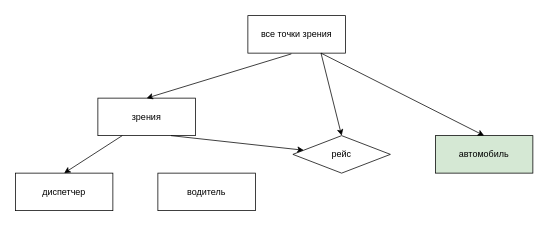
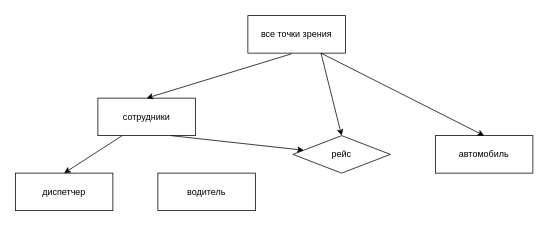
  <mxCell id="0" />
  <mxCell id="1" parent="0" />
  <mxCell id="2" value="все точки зрения" style="rounded=0;whiteSpace=wrap;html=1;" vertex="1" parent="1"><mxGeometry x="330" y="20" width="130" height="50" as="geometry" /></mxCell>
- <mxCell id="3" value="зрения" style="rounded=0;whiteSpace=wrap;html=1;" vertex="1" parent="1"><mxGeometry x="130" y="130" width="130" height="50" as="geometry" /></mxCell>
+ <mxCell id="3" value="сотрудники" style="rounded=0;whiteSpace=wrap;html=1;" vertex="1" parent="1"><mxGeometry x="130" y="130" width="130" height="50" as="geometry" /></mxCell>
  <mxCell id="4" value="водитель" style="rounded=0;whiteSpace=wrap;html=1;" vertex="1" parent="1"><mxGeometry x="210" y="230" width="130" height="50" as="geometry" /></mxCell>
  <mxCell id="5" value="рейс" style="rhombus;whiteSpace=wrap;html=1;" vertex="1" parent="1"><mxGeometry x="390" y="180" width="130" height="50" as="geometry" /></mxCell>
- <mxCell id="6" value="автомобиль" style="rounded=0;whiteSpace=wrap;html=1;fillColor=#d5e8d4;" vertex="1" parent="1"><mxGeometry x="580" y="180" width="130" height="50" as="geometry" /></mxCell>
+ <mxCell id="6" value="автомобиль" style="rounded=0;whiteSpace=wrap;html=1;" vertex="1" parent="1"><mxGeometry x="580" y="180" width="130" height="50" as="geometry" /></mxCell>
  <mxCell id="7" value="диспетчер" style="rounded=0;whiteSpace=wrap;html=1;" vertex="1" parent="1"><mxGeometry x="20" y="230" width="130" height="50" as="geometry" /></mxCell>
  <mxCell id="8" value="" style="endArrow=classic;html=1;rounded=0;entryX=0.5;entryY=0;entryDx=0;entryDy=0;exitX=0.446;exitY=1.02;exitDx=0;exitDy=0;exitPerimeter=0;" edge="1" parent="1" source="2" target="3"><mxGeometry width="50" height="50" relative="1" as="geometry"><mxPoint x="380" y="360" as="sourcePoint" /><mxPoint x="430" y="310" as="targetPoint" /></mxGeometry></mxCell>
  <mxCell id="9" value="" style="endArrow=classic;html=1;rounded=0;entryX=0.5;entryY=0;entryDx=0;entryDy=0;exitX=0.25;exitY=1;exitDx=0;exitDy=0;" edge="1" parent="1" source="3" target="7"><mxGeometry width="50" height="50" relative="1" as="geometry"><mxPoint x="380" y="360" as="sourcePoint" /><mxPoint x="430" y="310" as="targetPoint" /></mxGeometry></mxCell>
  <mxCell id="10" value="" style="endArrow=classic;html=1;rounded=0;exitX=0.75;exitY=1;exitDx=0;exitDy=0;" edge="1" parent="1" source="3" target="5"><mxGeometry width="50" height="50" relative="1" as="geometry"><mxPoint x="380" y="360" as="sourcePoint" /><mxPoint x="430" y="310" as="targetPoint" /></mxGeometry></mxCell>
  <mxCell id="11" value="" style="endArrow=classic;html=1;rounded=0;entryX=0.5;entryY=0;entryDx=0;entryDy=0;exitX=0.75;exitY=1;exitDx=0;exitDy=0;" edge="1" parent="1" source="2" target="5"><mxGeometry width="50" height="50" relative="1" as="geometry"><mxPoint x="583" y="80" as="sourcePoint" /><mxPoint x="390" y="139" as="targetPoint" /></mxGeometry></mxCell>
  <mxCell id="12" value="" style="endArrow=classic;html=1;rounded=0;entryX=0.5;entryY=0;entryDx=0;entryDy=0;exitX=0.75;exitY=1;exitDx=0;exitDy=0;" edge="1" parent="1" source="2" target="6"><mxGeometry width="50" height="50" relative="1" as="geometry"><mxPoint x="510.5" y="50" as="sourcePoint" /><mxPoint x="537.5" y="160" as="targetPoint" /></mxGeometry></mxCell>
